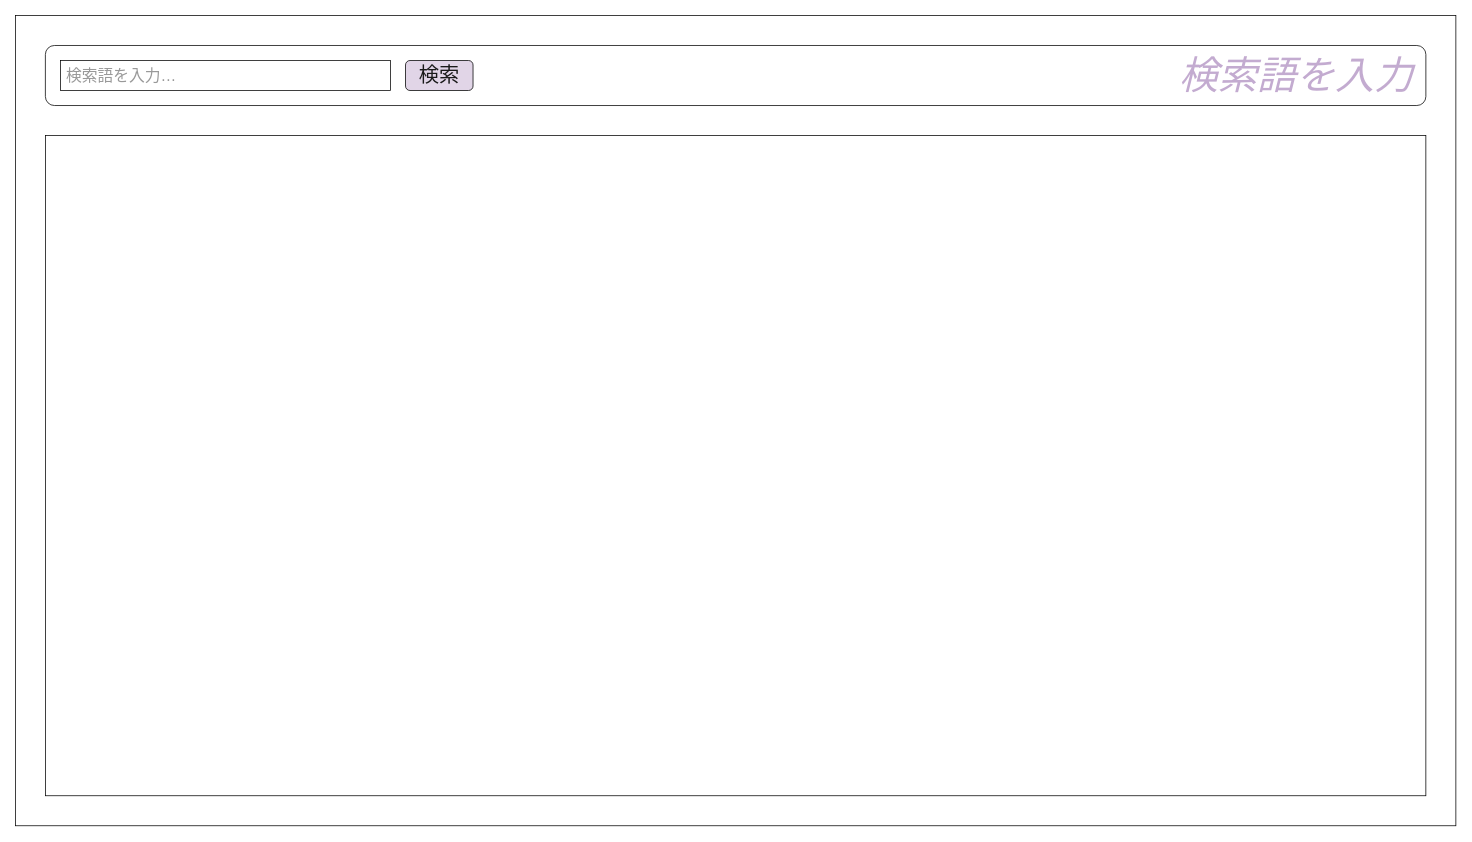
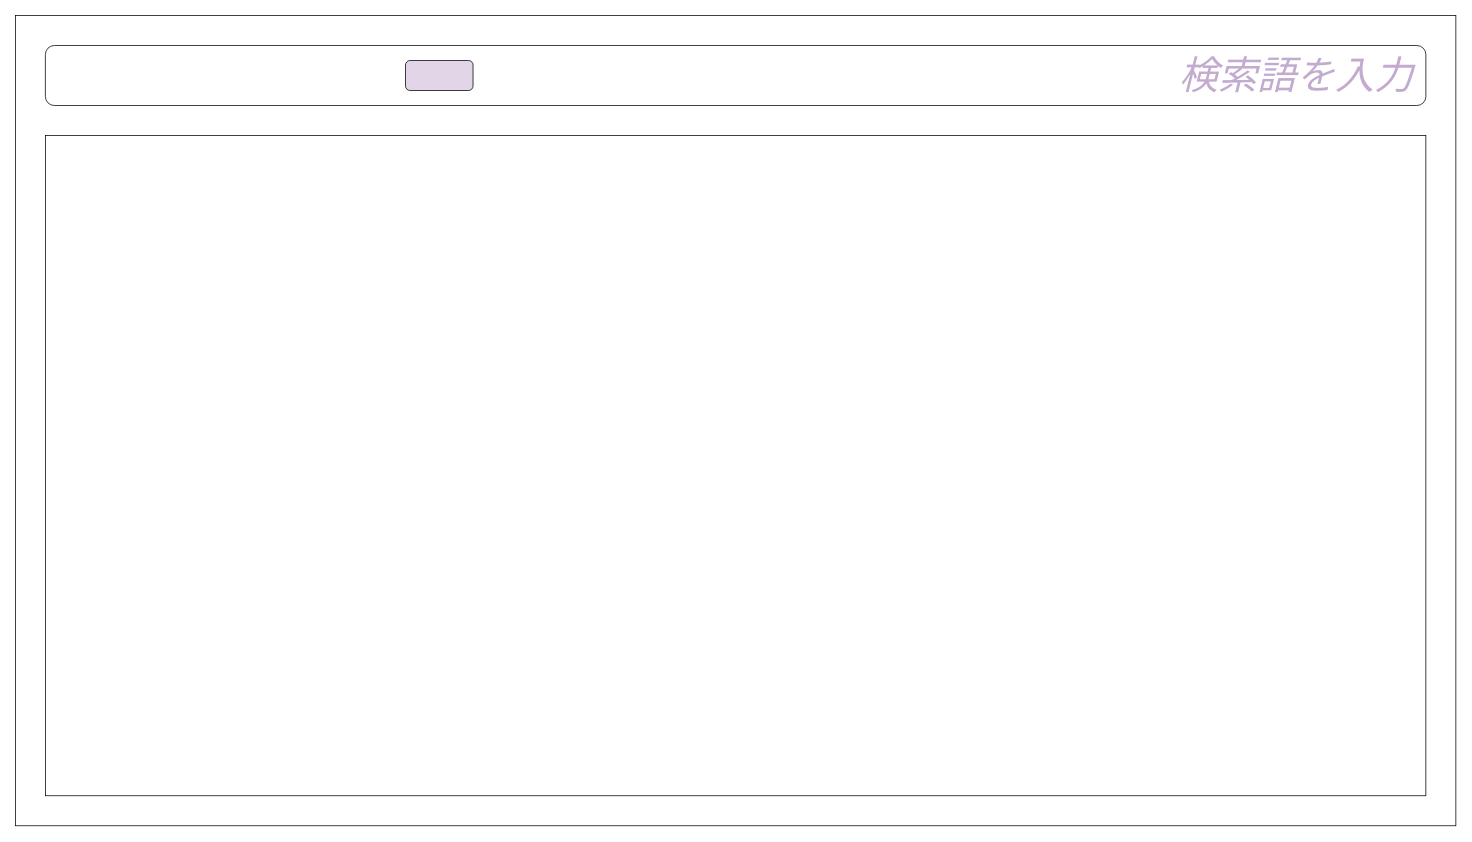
  <mxCell id="0" />
  <mxCell id="1" parent="0" />
  <mxCell id="2" value="" style="rounded=0;whiteSpace=wrap;html=1;" vertex="1" parent="1"><mxGeometry x="20" y="20" width="1920" height="1080" as="geometry" /></mxCell>
  <mxCell id="3" value="" style="rounded=1;whiteSpace=wrap;html=1;" vertex="1" parent="1"><mxGeometry x="60" y="60" width="1840" height="80" as="geometry" /></mxCell>
- <mxCell id="4" value="&lt;font color=&quot;#999999&quot; style=&quot;font-size: 21px;&quot;&gt;&amp;nbsp;&lt;span class=&quot;text&quot;&gt;検索語を入力…&lt;/span&gt;&lt;/font&gt;" style="rounded=0;whiteSpace=wrap;html=1;align=left;" vertex="1" parent="1"><mxGeometry x="80" y="80" width="440" height="40" as="geometry" /></mxCell>
  <mxCell id="5" value="" style="rounded=1;whiteSpace=wrap;html=1;fillColor=#E1D5E7;fontColor=#1A1A1A;" vertex="1" parent="1"><mxGeometry x="540" y="80" width="90" height="40" as="geometry" /></mxCell>
  <mxCell id="6" value="&lt;font style=&quot;font-size: 52px;&quot;&gt;検索語を入力&amp;nbsp;&lt;/font&gt;" style="text;html=1;align=right;verticalAlign=middle;whiteSpace=wrap;rounded=0;fontStyle=2;fontColor=#C3ABD0;" vertex="1" parent="1"><mxGeometry x="1420" y="60" width="480" height="80" as="geometry" /></mxCell>
  <mxCell id="7" value="" style="rounded=0;whiteSpace=wrap;html=1;" vertex="1" parent="1"><mxGeometry x="60" y="180" width="1840" height="880" as="geometry" /></mxCell>
- <mxCell id="8" value="&lt;span style=&quot;color: rgb(26, 26, 26); font-size: 27px;&quot;&gt;検索&lt;/span&gt;" style="text;html=1;align=center;verticalAlign=middle;whiteSpace=wrap;rounded=0;fillColor=none;" vertex="1" parent="1"><mxGeometry x="550" y="80" width="70" height="40" as="geometry" /></mxCell>
